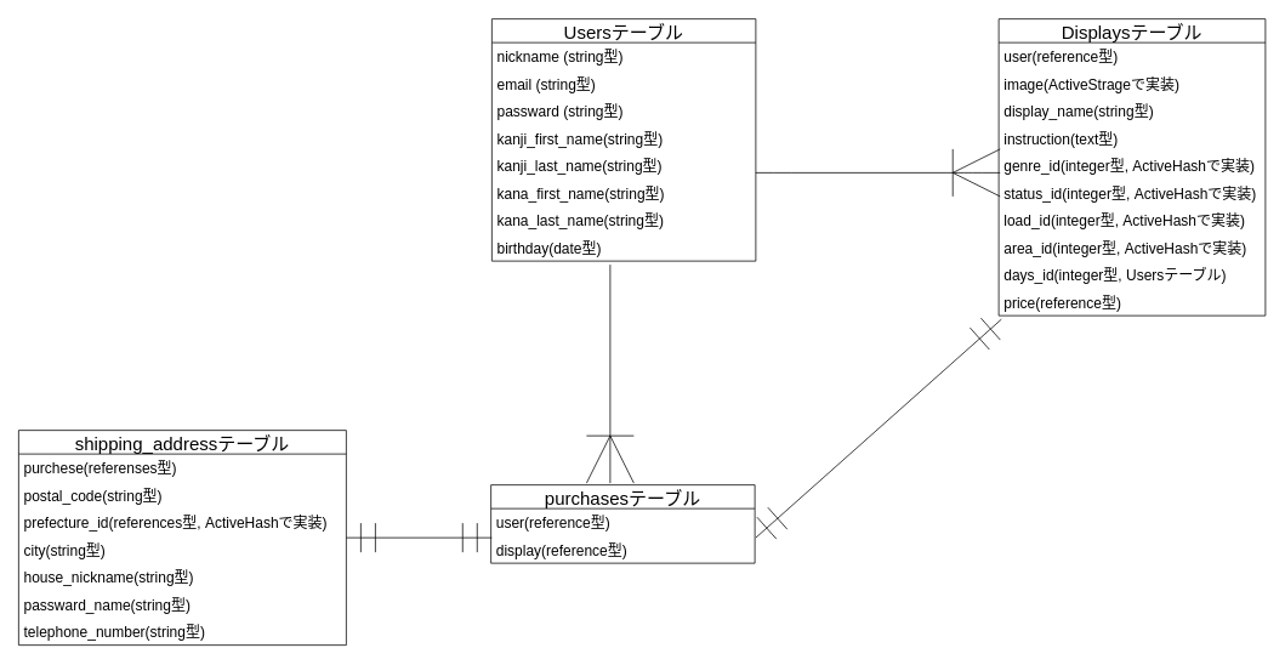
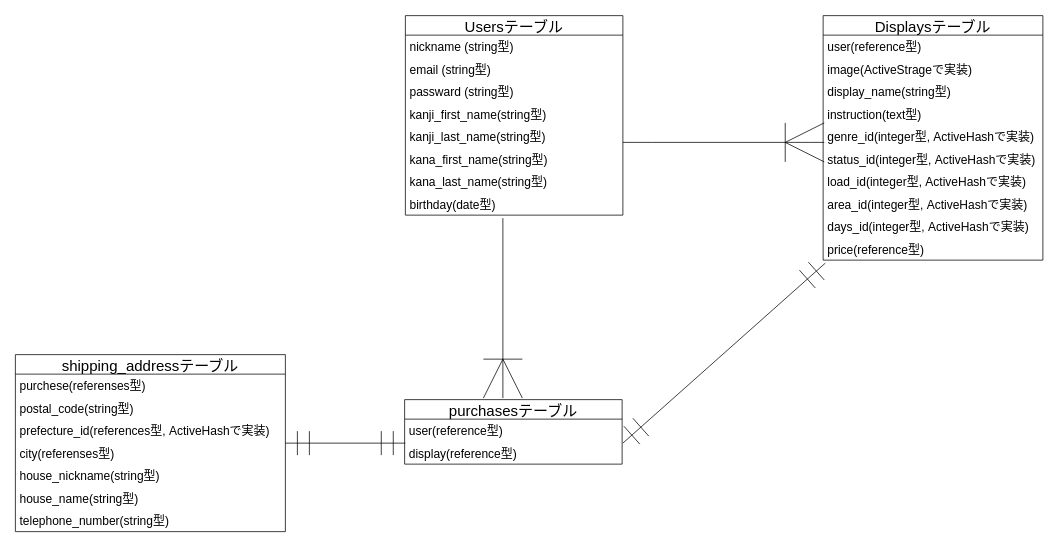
  <mxCell id="0" />
  <mxCell id="1" parent="0" />
  <mxCell id="2" value="Usersテーブル" style="swimlane;fontStyle=0;childLayout=stackLayout;horizontal=1;startSize=26;horizontalStack=0;resizeParent=1;resizeParentMax=0;resizeLast=0;collapsible=1;marginBottom=0;align=center;fontSize=20;" vertex="1" parent="1"><mxGeometry x="540" width="290" height="266" as="geometry" y="20"><mxRectangle x="314" y="40" width="50" height="26" as="alternateBounds" /></mxGeometry></mxCell>
  <mxCell id="3" value="nickname (string型)" style="text;strokeColor=none;fillColor=none;spacingLeft=4;spacingRight=4;overflow=hidden;rotatable=0;points=[[0,0.5],[1,0.5]];portConstraint=eastwest;fontSize=16;" vertex="1" parent="2"><mxGeometry y="26" width="290" height="30" as="geometry" /></mxCell>
  <mxCell id="4" value="email (string型)" style="text;strokeColor=none;fillColor=none;spacingLeft=4;spacingRight=4;overflow=hidden;rotatable=0;points=[[0,0.5],[1,0.5]];portConstraint=eastwest;fontSize=16;" vertex="1" parent="2"><mxGeometry y="56" width="290" height="30" as="geometry" /></mxCell>
  <mxCell id="5" value="passward (string型)" style="text;strokeColor=none;fillColor=none;spacingLeft=4;spacingRight=4;overflow=hidden;rotatable=0;points=[[0,0.5],[1,0.5]];portConstraint=eastwest;fontSize=16;" vertex="1" parent="2"><mxGeometry y="86" width="290" height="30" as="geometry" /></mxCell>
  <mxCell id="6" value="kanji_first_name(string型)" style="text;strokeColor=none;fillColor=none;spacingLeft=4;spacingRight=4;overflow=hidden;rotatable=0;points=[[0,0.5],[1,0.5]];portConstraint=eastwest;fontSize=16;" vertex="1" parent="2"><mxGeometry y="116" width="290" height="30" as="geometry" /></mxCell>
  <mxCell id="7" value="kanji_last_name(string型)" style="text;strokeColor=none;fillColor=none;spacingLeft=4;spacingRight=4;overflow=hidden;rotatable=0;points=[[0,0.5],[1,0.5]];portConstraint=eastwest;fontSize=16;" vertex="1" parent="2"><mxGeometry y="146" width="290" height="30" as="geometry" /></mxCell>
  <mxCell id="8" value="kana_first_name(string型)" style="text;strokeColor=none;fillColor=none;spacingLeft=4;spacingRight=4;overflow=hidden;rotatable=0;points=[[0,0.5],[1,0.5]];portConstraint=eastwest;fontSize=16;" vertex="1" parent="2"><mxGeometry y="176" width="290" height="30" as="geometry" /></mxCell>
  <mxCell id="9" value="kana_last_name(string型)" style="text;strokeColor=none;fillColor=none;spacingLeft=4;spacingRight=4;overflow=hidden;rotatable=0;points=[[0,0.5],[1,0.5]];portConstraint=eastwest;fontSize=16;" vertex="1" parent="2"><mxGeometry y="206" width="290" height="30" as="geometry" /></mxCell>
  <mxCell id="10" value="birthday(date型)" style="text;strokeColor=none;fillColor=none;spacingLeft=4;spacingRight=4;overflow=hidden;rotatable=0;points=[[0,0.5],[1,0.5]];portConstraint=eastwest;fontSize=16;" vertex="1" parent="2"><mxGeometry y="236" width="290" height="30" as="geometry" /></mxCell>
  <mxCell id="11" value="Displaysテーブル" style="swimlane;fontStyle=0;childLayout=stackLayout;horizontal=1;startSize=26;horizontalStack=0;resizeParent=1;resizeParentMax=0;resizeLast=0;collapsible=1;marginBottom=0;align=center;fontSize=20;" vertex="1" parent="1"><mxGeometry x="1097" width="293" height="326" as="geometry" y="20" /></mxCell>
  <mxCell id="12" value="user(reference型)" style="text;strokeColor=none;fillColor=none;spacingLeft=4;spacingRight=4;overflow=hidden;rotatable=0;points=[[0,0.5],[1,0.5]];portConstraint=eastwest;fontSize=16;" vertex="1" parent="11"><mxGeometry y="26" width="293" height="30" as="geometry" /></mxCell>
  <mxCell id="13" value="image(ActiveStrageで実装)" style="text;strokeColor=none;fillColor=none;spacingLeft=4;spacingRight=4;overflow=hidden;rotatable=0;points=[[0,0.5],[1,0.5]];portConstraint=eastwest;fontSize=16;" vertex="1" parent="11"><mxGeometry y="56" width="293" height="30" as="geometry" /></mxCell>
  <mxCell id="14" value="display_name(string型)" style="text;strokeColor=none;fillColor=none;spacingLeft=4;spacingRight=4;overflow=hidden;rotatable=0;points=[[0,0.5],[1,0.5]];portConstraint=eastwest;fontSize=16;" vertex="1" parent="11"><mxGeometry y="86" width="293" height="30" as="geometry" /></mxCell>
  <mxCell id="15" value="instruction(text型)" style="text;strokeColor=none;fillColor=none;spacingLeft=4;spacingRight=4;overflow=hidden;rotatable=0;points=[[0,0.5],[1,0.5]];portConstraint=eastwest;fontSize=16;" vertex="1" parent="11"><mxGeometry y="116" width="293" height="30" as="geometry" /></mxCell>
  <mxCell id="16" value="genre_id(integer型, ActiveHashで実装)" style="text;strokeColor=none;fillColor=none;spacingLeft=4;spacingRight=4;overflow=hidden;rotatable=0;points=[[0,0.5],[1,0.5]];portConstraint=eastwest;fontSize=16;" vertex="1" parent="11"><mxGeometry y="146" width="293" height="30" as="geometry" /></mxCell>
  <mxCell id="17" value="status_id(integer型, ActiveHashで実装)" style="text;strokeColor=none;fillColor=none;spacingLeft=4;spacingRight=4;overflow=hidden;rotatable=0;points=[[0,0.5],[1,0.5]];portConstraint=eastwest;fontSize=16;" vertex="1" parent="11"><mxGeometry y="176" width="293" height="30" as="geometry" /></mxCell>
  <mxCell id="18" value="load_id(integer型, ActiveHashで実装)" style="text;strokeColor=none;fillColor=none;spacingLeft=4;spacingRight=4;overflow=hidden;rotatable=0;points=[[0,0.5],[1,0.5]];portConstraint=eastwest;fontSize=16;" vertex="1" parent="11"><mxGeometry y="206" width="293" height="30" as="geometry" /></mxCell>
  <mxCell id="19" value="area_id(integer型, ActiveHashで実装)" style="text;strokeColor=none;fillColor=none;spacingLeft=4;spacingRight=4;overflow=hidden;rotatable=0;points=[[0,0.5],[1,0.5]];portConstraint=eastwest;fontSize=16;" vertex="1" parent="11"><mxGeometry y="236" width="293" height="30" as="geometry" /></mxCell>
- <mxCell id="20" value="days_id(integer型, Usersテーブル)" style="text;strokeColor=none;fillColor=none;spacingLeft=4;spacingRight=4;overflow=hidden;rotatable=0;points=[[0,0.5],[1,0.5]];portConstraint=eastwest;fontSize=16;" vertex="1" parent="11"><mxGeometry y="266" width="293" height="30" as="geometry" /></mxCell>
+ <mxCell id="20" value="days_id(integer型, ActiveHashで実装)" style="text;strokeColor=none;fillColor=none;spacingLeft=4;spacingRight=4;overflow=hidden;rotatable=0;points=[[0,0.5],[1,0.5]];portConstraint=eastwest;fontSize=16;" vertex="1" parent="11"><mxGeometry y="266" width="293" height="30" as="geometry" /></mxCell>
  <mxCell id="21" value="price(reference型)" style="text;strokeColor=none;fillColor=none;spacingLeft=4;spacingRight=4;overflow=hidden;rotatable=0;points=[[0,0.5],[1,0.5]];portConstraint=eastwest;fontSize=16;" vertex="1" parent="11"><mxGeometry y="296" width="293" height="30" as="geometry" /></mxCell>
  <mxCell id="22" value="purchasesテーブル" style="swimlane;fontStyle=0;childLayout=stackLayout;horizontal=1;startSize=26;horizontalStack=0;resizeParent=1;resizeParentMax=0;resizeLast=0;collapsible=1;marginBottom=0;align=center;fontSize=20;" vertex="1" parent="1"><mxGeometry x="539" y="532" width="290" height="86" as="geometry" /></mxCell>
  <mxCell id="23" value="user(reference型)" style="text;strokeColor=none;fillColor=none;spacingLeft=4;spacingRight=4;overflow=hidden;rotatable=0;points=[[0,0.5],[1,0.5]];portConstraint=eastwest;fontSize=16;" vertex="1" parent="22"><mxGeometry y="26" width="290" height="30" as="geometry" /></mxCell>
  <mxCell id="24" value="display(reference型)" style="text;strokeColor=none;fillColor=none;spacingLeft=4;spacingRight=4;overflow=hidden;rotatable=0;points=[[0,0.5],[1,0.5]];portConstraint=eastwest;fontSize=16;" vertex="1" parent="22"><mxGeometry y="56" width="290" height="30" as="geometry" /></mxCell>
  <mxCell id="25" value="shipping_addressテーブル" style="swimlane;fontStyle=0;childLayout=stackLayout;horizontal=1;startSize=26;horizontalStack=0;resizeParent=1;resizeParentMax=0;resizeLast=0;collapsible=1;marginBottom=0;align=center;fontSize=20;" vertex="1" parent="1"><mxGeometry x="20" y="472" width="360" height="236" as="geometry" /></mxCell>
  <mxCell id="26" value="purchese(referenses型)" style="text;strokeColor=none;fillColor=none;spacingLeft=4;spacingRight=4;overflow=hidden;rotatable=0;points=[[0,0.5],[1,0.5]];portConstraint=eastwest;fontSize=16;" vertex="1" parent="25"><mxGeometry y="26" width="360" height="30" as="geometry" /></mxCell>
  <mxCell id="27" value="postal_code(string型)" style="text;strokeColor=none;fillColor=none;spacingLeft=4;spacingRight=4;overflow=hidden;rotatable=0;points=[[0,0.5],[1,0.5]];portConstraint=eastwest;fontSize=16;" vertex="1" parent="25"><mxGeometry y="56" width="360" height="30" as="geometry" /></mxCell>
  <mxCell id="28" value="prefecture_id(references型, ActiveHashで実装)" style="text;strokeColor=none;fillColor=none;spacingLeft=4;spacingRight=4;overflow=hidden;rotatable=0;points=[[0,0.5],[1,0.5]];portConstraint=eastwest;fontSize=16;" vertex="1" parent="25"><mxGeometry y="86" width="360" height="30" as="geometry" /></mxCell>
- <mxCell id="29" value="city(string型)" style="text;strokeColor=none;fillColor=none;spacingLeft=4;spacingRight=4;overflow=hidden;rotatable=0;points=[[0,0.5],[1,0.5]];portConstraint=eastwest;fontSize=16;" vertex="1" parent="25"><mxGeometry y="116" width="360" height="30" as="geometry" /></mxCell>
+ <mxCell id="29" value="city(referenses型)" style="text;strokeColor=none;fillColor=none;spacingLeft=4;spacingRight=4;overflow=hidden;rotatable=0;points=[[0,0.5],[1,0.5]];portConstraint=eastwest;fontSize=16;" vertex="1" parent="25"><mxGeometry y="116" width="360" height="30" as="geometry" /></mxCell>
  <mxCell id="30" value="house_nickname(string型)" style="text;strokeColor=none;fillColor=none;spacingLeft=4;spacingRight=4;overflow=hidden;rotatable=0;points=[[0,0.5],[1,0.5]];portConstraint=eastwest;fontSize=16;" vertex="1" parent="25"><mxGeometry y="146" width="360" height="30" as="geometry" /></mxCell>
- <mxCell id="31" value="passward_name(string型)" style="text;strokeColor=none;fillColor=none;spacingLeft=4;spacingRight=4;overflow=hidden;rotatable=0;points=[[0,0.5],[1,0.5]];portConstraint=eastwest;fontSize=16;" vertex="1" parent="25"><mxGeometry y="176" width="360" height="30" as="geometry" /></mxCell>
+ <mxCell id="31" value="house_name(string型)" style="text;strokeColor=none;fillColor=none;spacingLeft=4;spacingRight=4;overflow=hidden;rotatable=0;points=[[0,0.5],[1,0.5]];portConstraint=eastwest;fontSize=16;" vertex="1" parent="25"><mxGeometry y="176" width="360" height="30" as="geometry" /></mxCell>
  <mxCell id="32" value="telephone_number(string型)" style="text;strokeColor=none;fillColor=none;spacingLeft=4;spacingRight=4;overflow=hidden;rotatable=0;points=[[0,0.5],[1,0.5]];portConstraint=eastwest;fontSize=16;" vertex="1" parent="25"><mxGeometry y="206" width="360" height="30" as="geometry" /></mxCell>
  <mxCell id="33" value="" style="edgeStyle=entityRelationEdgeStyle;fontSize=12;html=1;endArrow=ERoneToMany;endSize=50;entryX=0.005;entryY=0.767;entryDx=0;entryDy=0;entryPerimeter=0;" edge="1" parent="1" target="16"><mxGeometry width="100" height="100" relative="1" as="geometry"><mxPoint x="830" y="189" as="sourcePoint" /><mxPoint x="1090" y="190" as="targetPoint" /></mxGeometry></mxCell>
  <mxCell id="34" value="" style="fontSize=12;html=1;endArrow=ERoneToMany;endSize=50;" edge="1" parent="1"><mxGeometry width="100" height="100" relative="1" as="geometry"><mxPoint x="670" y="290" as="sourcePoint" /><mxPoint x="670" y="530" as="targetPoint" /></mxGeometry></mxCell>
  <mxCell id="35" value="" style="fontSize=12;html=1;endArrow=ERmandOne;startArrow=ERmandOne;startSize=30;endSize=30;entryX=0.01;entryY=1.133;entryDx=0;entryDy=0;entryPerimeter=0;" edge="1" parent="1" target="21"><mxGeometry width="100" height="100" relative="1" as="geometry"><mxPoint x="830" y="590" as="sourcePoint" /><mxPoint x="950" y="490" as="targetPoint" /></mxGeometry></mxCell>
  <mxCell id="36" value="" style="fontSize=12;html=1;endArrow=ERmandOne;startArrow=ERmandOne;startSize=30;endSize=30;entryX=0.003;entryY=0.067;entryDx=0;entryDy=0;entryPerimeter=0;" edge="1" parent="1" target="24"><mxGeometry width="100" height="100" relative="1" as="geometry"><mxPoint x="380" y="590" as="sourcePoint" /><mxPoint x="579.93" y="380" as="targetPoint" /></mxGeometry></mxCell>
